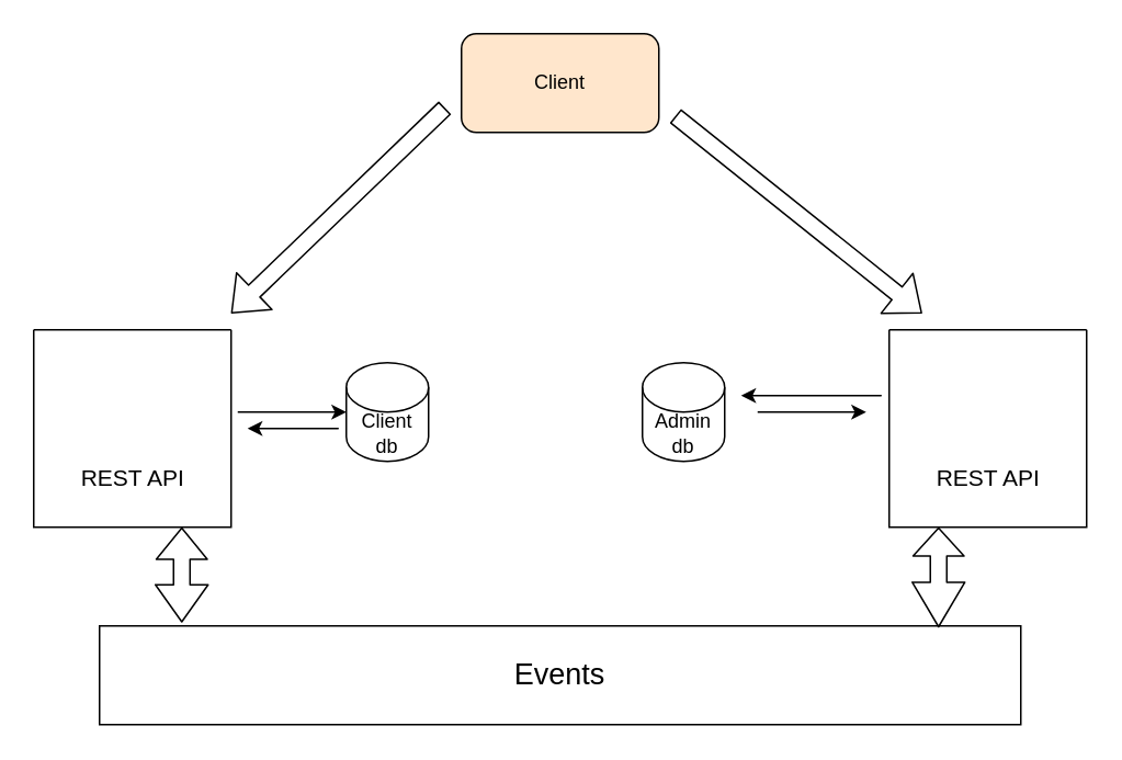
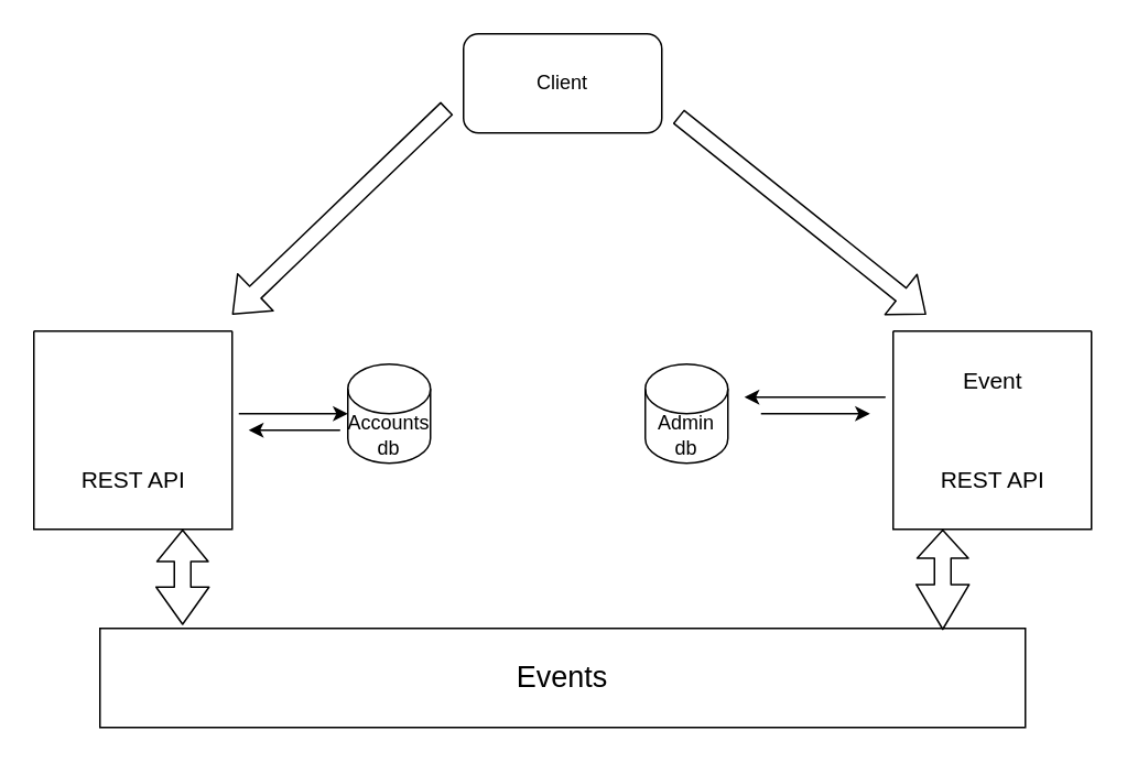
  <mxCell id="0" />
  <mxCell id="1" parent="0" />
  <mxCell id="2" value="" style="swimlane;startSize=0;" vertex="1" parent="1"><mxGeometry x="540" y="200" width="120" height="120" as="geometry" /></mxCell>
  <mxCell id="3" value="&lt;font style=&quot;font-size: 14px&quot;&gt;REST API&lt;/font&gt;" style="text;html=1;align=center;verticalAlign=middle;resizable=0;points=[];autosize=1;strokeColor=none;" vertex="1" parent="2"><mxGeometry x="20" y="80" width="80" height="20" as="geometry" /></mxCell>
  <mxCell id="4" value="" style="swimlane;startSize=0;" vertex="1" parent="1"><mxGeometry x="20" y="200" width="120" height="120" as="geometry" /></mxCell>
  <mxCell id="5" value="&lt;font style=&quot;font-size: 14px&quot;&gt;REST API&lt;/font&gt;" style="text;html=1;align=center;verticalAlign=middle;resizable=0;points=[];autosize=1;strokeColor=none;" vertex="1" parent="4"><mxGeometry x="20" y="80" width="80" height="20" as="geometry" /></mxCell>
- <mxCell id="6" value="Client" style="rounded=1;whiteSpace=wrap;html=1;fillColor=#ffe6cc;" vertex="1" parent="1"><mxGeometry x="280" y="20" width="120" height="60" as="geometry" /></mxCell>
+ <mxCell id="6" value="Client" style="rounded=1;whiteSpace=wrap;html=1;" vertex="1" parent="1"><mxGeometry x="280" y="20" width="120" height="60" as="geometry" /></mxCell>
+ <mxCell id="7" value="&lt;font style=&quot;font-size: 14px&quot;&gt;Event&lt;/font&gt;" style="text;html=1;align=center;verticalAlign=middle;resizable=0;points=[];autosize=1;strokeColor=none;" vertex="1" parent="1"><mxGeometry x="575" y="220" width="50" height="20" as="geometry" /></mxCell>
  <mxCell id="8" value="&lt;font style=&quot;font-size: 18px&quot;&gt;Events&lt;/font&gt;" style="rounded=0;whiteSpace=wrap;html=1;" vertex="1" parent="1"><mxGeometry x="60" y="380" width="560" height="60" as="geometry" /></mxCell>
  <mxCell id="9" value="" style="shape=flexArrow;endArrow=classic;startArrow=classic;html=1;startWidth=21;startSize=7.17;" edge="1" parent="1"><mxGeometry width="100" height="100" relative="1" as="geometry"><mxPoint x="110" y="378" as="sourcePoint" /><mxPoint x="110" y="320" as="targetPoint" /></mxGeometry></mxCell>
  <mxCell id="10" value="" style="shape=flexArrow;endArrow=classic;startArrow=classic;html=1;startWidth=21;startSize=8.67;width=10;endSize=5.33;entryX=0.25;entryY=1;entryDx=0;entryDy=0;" edge="1" parent="1" target="2"><mxGeometry width="100" height="100" relative="1" as="geometry"><mxPoint x="570" y="381" as="sourcePoint" /><mxPoint x="575" y="330" as="targetPoint" /></mxGeometry></mxCell>
  <mxCell id="11" value="" style="shape=flexArrow;endArrow=classic;html=1;" edge="1" parent="1"><mxGeometry width="50" height="50" relative="1" as="geometry"><mxPoint x="270" y="65" as="sourcePoint" /><mxPoint x="140" y="190" as="targetPoint" /></mxGeometry></mxCell>
  <mxCell id="12" value="" style="shape=flexArrow;endArrow=classic;html=1;" edge="1" parent="1"><mxGeometry width="50" height="50" relative="1" as="geometry"><mxPoint x="410" y="70" as="sourcePoint" /><mxPoint x="560" y="190" as="targetPoint" /></mxGeometry></mxCell>
  <mxCell id="13" value="" style="endArrow=classic;html=1;" edge="1" parent="1"><mxGeometry width="50" height="50" relative="1" as="geometry"><mxPoint x="144" y="250" as="sourcePoint" /><mxPoint x="210" y="250" as="targetPoint" /><Array as="points"><mxPoint x="170" y="250" /></Array></mxGeometry></mxCell>
  <mxCell id="14" value="" style="endArrow=classic;html=1;" edge="1" parent="1"><mxGeometry width="50" height="50" relative="1" as="geometry"><mxPoint x="154" y="260" as="sourcePoint" /><mxPoint x="150" y="260" as="targetPoint" /><Array as="points"><mxPoint x="210" y="260" /></Array></mxGeometry></mxCell>
  <mxCell id="15" value="" style="endArrow=classic;html=1;" edge="1" parent="1"><mxGeometry width="50" height="50" relative="1" as="geometry"><mxPoint x="460" y="250" as="sourcePoint" /><mxPoint x="526" y="250" as="targetPoint" /><Array as="points"><mxPoint x="486" y="250" /></Array></mxGeometry></mxCell>
  <mxCell id="16" value="" style="endArrow=classic;html=1;" edge="1" parent="1"><mxGeometry width="50" height="50" relative="1" as="geometry"><mxPoint x="454" y="240" as="sourcePoint" /><mxPoint x="450" y="240" as="targetPoint" /><Array as="points"><mxPoint x="540" y="240" /><mxPoint x="510" y="240" /></Array></mxGeometry></mxCell>
- <mxCell id="17" value="&amp;nbsp;Client&amp;nbsp;&lt;br&gt;db" style="shape=cylinder3;whiteSpace=wrap;html=1;boundedLbl=1;backgroundOutline=1;size=15;" vertex="1" parent="1"><mxGeometry x="210" y="220" width="50" height="60" as="geometry" /></mxCell>
+ <mxCell id="17" value="&amp;nbsp;Accounts&amp;nbsp;&lt;br&gt;db" style="shape=cylinder3;whiteSpace=wrap;html=1;boundedLbl=1;backgroundOutline=1;size=15;" vertex="1" parent="1"><mxGeometry x="210" y="220" width="50" height="60" as="geometry" /></mxCell>
  <mxCell id="18" value="Admin&lt;br&gt;db" style="shape=cylinder3;whiteSpace=wrap;html=1;boundedLbl=1;backgroundOutline=1;size=15;" vertex="1" parent="1"><mxGeometry x="390" y="220" width="50" height="60" as="geometry" /></mxCell>
